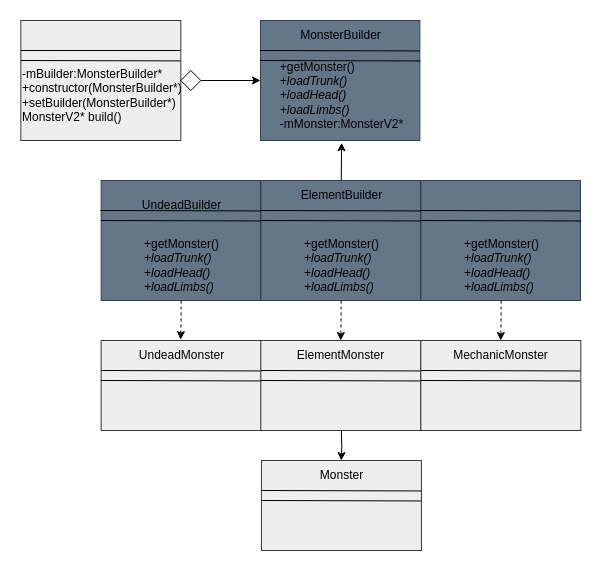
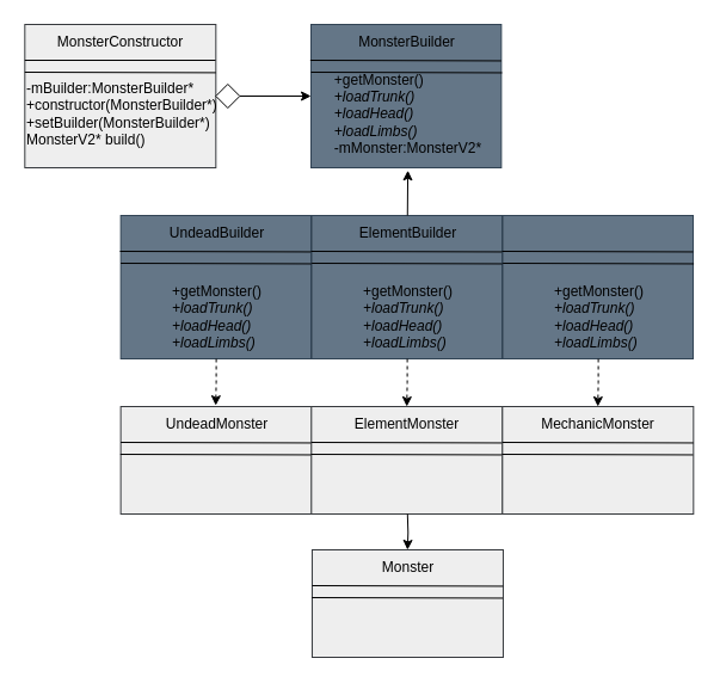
  <mxCell id="0" />
  <mxCell id="1" parent="0" />
  <mxCell id="2" value="" style="group" parent="1" vertex="1" connectable="0"><mxGeometry x="259.36" y="20" width="160.64" height="120" as="geometry" /></mxCell>
  <mxCell id="3" value="" style="whiteSpace=wrap;html=1;fillColor=#647687;strokeColor=#314354;fontColor=#ffffff;" parent="2" vertex="1"><mxGeometry x="0.64" width="159.36" height="120" as="geometry" /></mxCell>
  <mxCell id="4" value="" style="edgeStyle=none;orthogonalLoop=1;jettySize=auto;html=1;endArrow=none;endFill=0;entryX=1.004;entryY=0.341;entryDx=0;entryDy=0;entryPerimeter=0;rounded=0;" parent="2" edge="1"><mxGeometry width="100" relative="1" as="geometry"><mxPoint y="30.0" as="sourcePoint" /><mxPoint x="160" y="30.46" as="targetPoint" /><Array as="points" /></mxGeometry></mxCell>
  <mxCell id="5" value="" style="edgeStyle=none;orthogonalLoop=1;jettySize=auto;html=1;endArrow=none;endFill=0;entryX=1.004;entryY=0.341;entryDx=0;entryDy=0;entryPerimeter=0;rounded=0;" parent="2" edge="1"><mxGeometry width="100" relative="1" as="geometry"><mxPoint x="0.64" y="40" as="sourcePoint" /><mxPoint x="160.64" y="40.46" as="targetPoint" /><Array as="points" /></mxGeometry></mxCell>
  <mxCell id="6" value="MonsterBuilder" style="text;html=1;align=center;verticalAlign=middle;resizable=0;points=[];autosize=1;strokeColor=none;fillColor=none;" parent="2" vertex="1"><mxGeometry x="30.64" width="100" height="30" as="geometry" /></mxCell>
  <mxCell id="7" value="&lt;div style=&quot;text-align: left;&quot;&gt;&lt;span style=&quot;background-color: initial;&quot;&gt;+getMonster()&lt;/span&gt;&lt;/div&gt;&lt;div style=&quot;font-style: italic; text-align: left;&quot;&gt;&lt;i style=&quot;background-color: initial;&quot;&gt;+loadTrunk()&lt;/i&gt;&lt;/div&gt;&lt;div style=&quot;font-style: italic; text-align: left;&quot;&gt;&lt;i style=&quot;background-color: initial;&quot;&gt;+loadHead()&lt;/i&gt;&lt;/div&gt;&lt;div style=&quot;font-style: italic; text-align: left;&quot;&gt;&lt;i style=&quot;background-color: initial;&quot;&gt;+loadLimbs()&lt;/i&gt;&lt;/div&gt;&lt;div style=&quot;text-align: left;&quot;&gt;&lt;span style=&quot;background-color: initial;&quot;&gt;-mMonster:MonsterV2*&lt;/span&gt;&lt;/div&gt;" style="text;html=1;align=center;verticalAlign=middle;resizable=0;points=[];autosize=1;strokeColor=none;fillColor=none;" parent="2" vertex="1"><mxGeometry x="6.28" y="30" width="150" height="90" as="geometry" /></mxCell>
  <mxCell id="8" value="" style="group" parent="1" vertex="1" connectable="0"><mxGeometry x="100" y="180" width="160.64" height="120" as="geometry" /></mxCell>
  <mxCell id="9" value="" style="whiteSpace=wrap;html=1;fillColor=#647687;strokeColor=#314354;fontColor=#ffffff;" parent="8" vertex="1"><mxGeometry x="0.64" width="159.36" height="120" as="geometry" /></mxCell>
  <mxCell id="10" value="" style="edgeStyle=none;orthogonalLoop=1;jettySize=auto;html=1;endArrow=none;endFill=0;entryX=1.004;entryY=0.341;entryDx=0;entryDy=0;entryPerimeter=0;rounded=0;" parent="8" edge="1"><mxGeometry width="100" relative="1" as="geometry"><mxPoint y="30.0" as="sourcePoint" /><mxPoint x="160" y="30.46" as="targetPoint" /><Array as="points" /></mxGeometry></mxCell>
  <mxCell id="11" value="" style="edgeStyle=none;orthogonalLoop=1;jettySize=auto;html=1;endArrow=none;endFill=0;entryX=1.004;entryY=0.341;entryDx=0;entryDy=0;entryPerimeter=0;rounded=0;" parent="8" edge="1"><mxGeometry width="100" relative="1" as="geometry"><mxPoint x="0.64" y="40" as="sourcePoint" /><mxPoint x="160.64" y="40.46" as="targetPoint" /><Array as="points" /></mxGeometry></mxCell>
- <mxCell id="12" value="UndeadBuilder" style="text;html=1;align=center;verticalAlign=middle;resizable=0;points=[];autosize=1;strokeColor=none;fillColor=none;" parent="8" vertex="1"><mxGeometry x="30.64" y="10" width="100" height="30" as="geometry" /></mxCell>
+ <mxCell id="12" value="UndeadBuilder" style="text;html=1;align=center;verticalAlign=middle;resizable=0;points=[];autosize=1;strokeColor=none;fillColor=none;" parent="8" vertex="1"><mxGeometry x="30.64" width="100" height="30" as="geometry" /></mxCell>
  <mxCell id="13" value="&lt;div style=&quot;text-align: left;&quot;&gt;&lt;span style=&quot;background-color: initial;&quot;&gt;+getMonster()&lt;/span&gt;&lt;/div&gt;&lt;i&gt;&lt;div style=&quot;text-align: left;&quot;&gt;&lt;i style=&quot;background-color: initial;&quot;&gt;+loadTrunk()&lt;/i&gt;&lt;/div&gt;&lt;div style=&quot;text-align: left;&quot;&gt;&lt;i style=&quot;background-color: initial;&quot;&gt;+loadHead()&lt;/i&gt;&lt;/div&gt;&lt;div style=&quot;text-align: left;&quot;&gt;&lt;i style=&quot;background-color: initial;&quot;&gt;+loadLimbs()&lt;/i&gt;&lt;/div&gt;&lt;/i&gt;" style="text;html=1;align=center;verticalAlign=middle;resizable=0;points=[];autosize=1;strokeColor=none;fillColor=none;" parent="8" vertex="1"><mxGeometry x="30.64" y="50" width="100" height="70" as="geometry" /></mxCell>
  <mxCell id="14" value="" style="group" parent="1" vertex="1" connectable="0"><mxGeometry x="260" y="180" width="160.64" height="120" as="geometry" /></mxCell>
  <mxCell id="15" value="" style="whiteSpace=wrap;html=1;fillColor=#647687;strokeColor=#314354;fontColor=#ffffff;" parent="14" vertex="1"><mxGeometry x="0.64" width="159.36" height="120" as="geometry" /></mxCell>
  <mxCell id="16" value="" style="edgeStyle=none;orthogonalLoop=1;jettySize=auto;html=1;endArrow=none;endFill=0;entryX=1.004;entryY=0.341;entryDx=0;entryDy=0;entryPerimeter=0;rounded=0;" parent="14" edge="1"><mxGeometry width="100" relative="1" as="geometry"><mxPoint y="30.0" as="sourcePoint" /><mxPoint x="160" y="30.46" as="targetPoint" /><Array as="points" /></mxGeometry></mxCell>
  <mxCell id="17" value="" style="edgeStyle=none;orthogonalLoop=1;jettySize=auto;html=1;endArrow=none;endFill=0;entryX=1.004;entryY=0.341;entryDx=0;entryDy=0;entryPerimeter=0;rounded=0;" parent="14" edge="1"><mxGeometry width="100" relative="1" as="geometry"><mxPoint x="0.64" y="40" as="sourcePoint" /><mxPoint x="160.64" y="40.46" as="targetPoint" /><Array as="points" /></mxGeometry></mxCell>
  <mxCell id="18" value="ElementBuilder" style="text;html=1;align=center;verticalAlign=middle;resizable=0;points=[];autosize=1;strokeColor=none;fillColor=none;" parent="14" vertex="1"><mxGeometry x="30.64" width="100" height="30" as="geometry" /></mxCell>
  <mxCell id="19" value="&lt;div style=&quot;text-align: left;&quot;&gt;&lt;span style=&quot;background-color: initial;&quot;&gt;+getMonster()&lt;/span&gt;&lt;/div&gt;&lt;i&gt;&lt;div style=&quot;text-align: left;&quot;&gt;&lt;i style=&quot;background-color: initial;&quot;&gt;+loadTrunk()&lt;/i&gt;&lt;/div&gt;&lt;div style=&quot;text-align: left;&quot;&gt;&lt;i style=&quot;background-color: initial;&quot;&gt;+loadHead()&lt;/i&gt;&lt;/div&gt;&lt;div style=&quot;text-align: left;&quot;&gt;&lt;i style=&quot;background-color: initial;&quot;&gt;+loadLimbs()&lt;/i&gt;&lt;/div&gt;&lt;/i&gt;" style="text;html=1;align=center;verticalAlign=middle;resizable=0;points=[];autosize=1;strokeColor=none;fillColor=none;" parent="14" vertex="1"><mxGeometry x="30.64" y="50" width="100" height="70" as="geometry" /></mxCell>
  <mxCell id="20" value="" style="group" parent="1" vertex="1" connectable="0"><mxGeometry x="420" y="180" width="160.64" height="120" as="geometry" /></mxCell>
  <mxCell id="21" value="" style="whiteSpace=wrap;html=1;fillColor=#647687;strokeColor=#314354;fontColor=#ffffff;" parent="20" vertex="1"><mxGeometry x="0.64" width="159.36" height="120" as="geometry" /></mxCell>
  <mxCell id="22" value="" style="edgeStyle=none;orthogonalLoop=1;jettySize=auto;html=1;endArrow=none;endFill=0;entryX=1.004;entryY=0.341;entryDx=0;entryDy=0;entryPerimeter=0;rounded=0;" parent="20" edge="1"><mxGeometry width="100" relative="1" as="geometry"><mxPoint y="30.0" as="sourcePoint" /><mxPoint x="160" y="30.46" as="targetPoint" /><Array as="points" /></mxGeometry></mxCell>
  <mxCell id="23" value="" style="edgeStyle=none;orthogonalLoop=1;jettySize=auto;html=1;endArrow=none;endFill=0;entryX=1.004;entryY=0.341;entryDx=0;entryDy=0;entryPerimeter=0;rounded=0;" parent="20" edge="1"><mxGeometry width="100" relative="1" as="geometry"><mxPoint x="0.64" y="40" as="sourcePoint" /><mxPoint x="160.64" y="40.46" as="targetPoint" /><Array as="points" /></mxGeometry></mxCell>
  <mxCell id="24" value="&lt;div style=&quot;text-align: left;&quot;&gt;&lt;span style=&quot;background-color: initial;&quot;&gt;+getMonster()&lt;/span&gt;&lt;/div&gt;&lt;i&gt;&lt;div style=&quot;text-align: left;&quot;&gt;&lt;i style=&quot;background-color: initial;&quot;&gt;+loadTrunk()&lt;/i&gt;&lt;/div&gt;&lt;div style=&quot;text-align: left;&quot;&gt;&lt;i style=&quot;background-color: initial;&quot;&gt;+loadHead()&lt;/i&gt;&lt;/div&gt;&lt;div style=&quot;text-align: left;&quot;&gt;&lt;i style=&quot;background-color: initial;&quot;&gt;+loadLimbs()&lt;/i&gt;&lt;/div&gt;&lt;/i&gt;" style="text;html=1;align=center;verticalAlign=middle;resizable=0;points=[];autosize=1;strokeColor=none;fillColor=none;" parent="20" vertex="1"><mxGeometry x="30.64" y="50" width="100" height="70" as="geometry" /></mxCell>
  <mxCell id="25" style="edgeStyle=none;html=1;entryX=0.503;entryY=1.025;entryDx=0;entryDy=0;entryPerimeter=0;" parent="1" source="18" target="7" edge="1"><mxGeometry relative="1" as="geometry" /></mxCell>
  <mxCell id="26" value="" style="group" parent="1" vertex="1" connectable="0"><mxGeometry x="100.32" y="340" width="160.32" height="90" as="geometry" /></mxCell>
  <mxCell id="27" value="" style="group;fillColor=#eeeeee;strokeColor=#36393d;container=0;" parent="26" vertex="1" connectable="0"><mxGeometry x="0.32" width="160" height="90" as="geometry" /></mxCell>
  <mxCell id="28" value="" style="edgeStyle=none;orthogonalLoop=1;jettySize=auto;html=1;endArrow=none;endFill=0;entryX=1.004;entryY=0.341;entryDx=0;entryDy=0;entryPerimeter=0;rounded=0;" parent="26" edge="1"><mxGeometry width="100" relative="1" as="geometry"><mxPoint x="0.32" y="30" as="sourcePoint" /><mxPoint x="160.32" y="30.46" as="targetPoint" /><Array as="points" /></mxGeometry></mxCell>
  <mxCell id="29" value="" style="edgeStyle=none;orthogonalLoop=1;jettySize=auto;html=1;endArrow=none;endFill=0;entryX=1.004;entryY=0.341;entryDx=0;entryDy=0;entryPerimeter=0;rounded=0;" parent="26" edge="1"><mxGeometry width="100" relative="1" as="geometry"><mxPoint y="40" as="sourcePoint" /><mxPoint x="160" y="40.46" as="targetPoint" /><Array as="points" /></mxGeometry></mxCell>
  <mxCell id="30" value="UndeadMonster" style="text;html=1;align=center;verticalAlign=middle;resizable=0;points=[];autosize=1;strokeColor=none;fillColor=none;" parent="26" vertex="1"><mxGeometry x="25.32" width="110" height="30" as="geometry" /></mxCell>
  <mxCell id="31" value="" style="group" parent="1" vertex="1" connectable="0"><mxGeometry x="260" y="340" width="160.32" height="90" as="geometry" /></mxCell>
  <mxCell id="32" value="" style="group;fillColor=#eeeeee;strokeColor=#36393d;container=0;" parent="31" vertex="1" connectable="0"><mxGeometry x="0.32" width="160" height="90" as="geometry" /></mxCell>
  <mxCell id="33" value="" style="edgeStyle=none;orthogonalLoop=1;jettySize=auto;html=1;endArrow=none;endFill=0;entryX=1.004;entryY=0.341;entryDx=0;entryDy=0;entryPerimeter=0;rounded=0;" parent="31" edge="1"><mxGeometry width="100" relative="1" as="geometry"><mxPoint x="0.32" y="30" as="sourcePoint" /><mxPoint x="160.32" y="30.46" as="targetPoint" /><Array as="points" /></mxGeometry></mxCell>
  <mxCell id="34" value="" style="edgeStyle=none;orthogonalLoop=1;jettySize=auto;html=1;endArrow=none;endFill=0;entryX=1.004;entryY=0.341;entryDx=0;entryDy=0;entryPerimeter=0;rounded=0;" parent="31" edge="1"><mxGeometry width="100" relative="1" as="geometry"><mxPoint y="40" as="sourcePoint" /><mxPoint x="160" y="40.46" as="targetPoint" /><Array as="points" /></mxGeometry></mxCell>
  <mxCell id="35" value="ElementMonster" style="text;html=1;align=center;verticalAlign=middle;resizable=0;points=[];autosize=1;strokeColor=none;fillColor=none;" parent="31" vertex="1"><mxGeometry x="25.16" width="110" height="30" as="geometry" /></mxCell>
  <mxCell id="36" value="" style="group" parent="1" vertex="1" connectable="0"><mxGeometry x="420" y="340" width="160.32" height="90" as="geometry" /></mxCell>
  <mxCell id="37" value="" style="group;fillColor=#eeeeee;strokeColor=#36393d;container=0;" parent="36" vertex="1" connectable="0"><mxGeometry x="0.32" width="160" height="90" as="geometry" /></mxCell>
  <mxCell id="38" value="" style="edgeStyle=none;orthogonalLoop=1;jettySize=auto;html=1;endArrow=none;endFill=0;entryX=1.004;entryY=0.341;entryDx=0;entryDy=0;entryPerimeter=0;rounded=0;" parent="36" edge="1"><mxGeometry width="100" relative="1" as="geometry"><mxPoint x="0.32" y="30" as="sourcePoint" /><mxPoint x="160.32" y="30.46" as="targetPoint" /><Array as="points" /></mxGeometry></mxCell>
  <mxCell id="39" value="" style="edgeStyle=none;orthogonalLoop=1;jettySize=auto;html=1;endArrow=none;endFill=0;entryX=1.004;entryY=0.341;entryDx=0;entryDy=0;entryPerimeter=0;rounded=0;" parent="36" edge="1"><mxGeometry width="100" relative="1" as="geometry"><mxPoint y="40" as="sourcePoint" /><mxPoint x="160" y="40.46" as="targetPoint" /><Array as="points" /></mxGeometry></mxCell>
  <mxCell id="40" value="MechanicMonster" style="text;html=1;align=center;verticalAlign=middle;resizable=0;points=[];autosize=1;strokeColor=none;fillColor=none;" parent="36" vertex="1"><mxGeometry x="20.16" width="120" height="30" as="geometry" /></mxCell>
  <mxCell id="41" style="edgeStyle=orthogonalEdgeStyle;rounded=0;html=1;entryX=0.496;entryY=-0.03;entryDx=0;entryDy=0;entryPerimeter=0;endArrow=classic;endFill=1;dashed=1;" parent="1" source="13" target="30" edge="1"><mxGeometry relative="1" as="geometry" /></mxCell>
  <mxCell id="42" style="edgeStyle=orthogonalEdgeStyle;rounded=0;html=1;dashed=1;endArrow=classic;endFill=1;" parent="1" source="19" target="35" edge="1"><mxGeometry relative="1" as="geometry" /></mxCell>
  <mxCell id="43" style="edgeStyle=orthogonalEdgeStyle;rounded=0;html=1;dashed=1;endArrow=classic;endFill=1;" parent="1" source="24" target="40" edge="1"><mxGeometry relative="1" as="geometry" /></mxCell>
  <mxCell id="44" value="" style="group" parent="1" vertex="1" connectable="0"><mxGeometry x="260.64" y="460" width="160.32" height="90" as="geometry" /></mxCell>
  <mxCell id="45" value="" style="group;fillColor=#eeeeee;strokeColor=#36393d;container=0;" parent="44" vertex="1" connectable="0"><mxGeometry x="0.32" width="160" height="90" as="geometry" /></mxCell>
  <mxCell id="46" value="" style="edgeStyle=none;orthogonalLoop=1;jettySize=auto;html=1;endArrow=none;endFill=0;entryX=1.004;entryY=0.341;entryDx=0;entryDy=0;entryPerimeter=0;rounded=0;" parent="44" edge="1"><mxGeometry width="100" relative="1" as="geometry"><mxPoint x="0.32" y="30" as="sourcePoint" /><mxPoint x="160.32" y="30.46" as="targetPoint" /><Array as="points" /></mxGeometry></mxCell>
  <mxCell id="47" value="" style="edgeStyle=none;orthogonalLoop=1;jettySize=auto;html=1;endArrow=none;endFill=0;entryX=1.004;entryY=0.341;entryDx=0;entryDy=0;entryPerimeter=0;rounded=0;" parent="44" edge="1"><mxGeometry width="100" relative="1" as="geometry"><mxPoint y="40" as="sourcePoint" /><mxPoint x="160" y="40.46" as="targetPoint" /><Array as="points" /></mxGeometry></mxCell>
  <mxCell id="48" value="Monster" style="text;html=1;align=center;verticalAlign=middle;resizable=0;points=[];autosize=1;strokeColor=none;fillColor=none;" parent="44" vertex="1"><mxGeometry x="45.16" width="70" height="30" as="geometry" /></mxCell>
  <mxCell id="49" style="edgeStyle=orthogonalEdgeStyle;rounded=0;html=1;endArrow=classic;endFill=1;" parent="1" target="48" edge="1"><mxGeometry relative="1" as="geometry"><mxPoint x="340.8" y="430" as="sourcePoint" /></mxGeometry></mxCell>
  <mxCell id="50" value="" style="group" parent="1" vertex="1" connectable="0"><mxGeometry x="20.32" y="20" width="200" height="120" as="geometry" /></mxCell>
  <mxCell id="51" value="" style="group;fillColor=#eeeeee;strokeColor=#36393d;container=0;" parent="50" vertex="1" connectable="0"><mxGeometry x="7.105e-15" width="160" height="120" as="geometry" /></mxCell>
  <mxCell id="52" value="" style="edgeStyle=none;orthogonalLoop=1;jettySize=auto;html=1;endArrow=none;endFill=0;rounded=0;" parent="50" edge="1"><mxGeometry width="100" relative="1" as="geometry"><mxPoint y="29.997" as="sourcePoint" /><mxPoint x="159.68" y="30" as="targetPoint" /><Array as="points" /></mxGeometry></mxCell>
  <mxCell id="53" value="" style="edgeStyle=none;orthogonalLoop=1;jettySize=auto;html=1;endArrow=none;endFill=0;entryX=1.004;entryY=0.341;entryDx=0;entryDy=0;entryPerimeter=0;rounded=0;" parent="50" edge="1"><mxGeometry width="100" relative="1" as="geometry"><mxPoint x="7.105e-15" y="39.996" as="sourcePoint" /><mxPoint x="160" y="40.404" as="targetPoint" /><Array as="points" /></mxGeometry></mxCell>
+ <mxCell id="54" value="MonsterConstructor" style="text;html=1;align=center;verticalAlign=middle;resizable=0;points=[];autosize=1;strokeColor=none;fillColor=none;" parent="50" vertex="1"><mxGeometry x="15" width="130" height="30" as="geometry" /></mxCell>
  <mxCell id="55" value="-mBuilder:MonsterBuilder*&lt;br&gt;+constructor(MonsterBuilder*)&lt;br&gt;+setBuilder(MonsterBuilder*)&lt;br&gt;MonsterV2* build()&lt;br&gt;" style="text;html=1;align=left;verticalAlign=middle;resizable=0;points=[];autosize=1;strokeColor=none;fillColor=none;" parent="50" vertex="1"><mxGeometry y="40" width="180" height="70" as="geometry" /></mxCell>
  <mxCell id="56" value="" style="rhombus;whiteSpace=wrap;html=1;fontSize=10;rotation=-180;" parent="50" vertex="1"><mxGeometry x="160" y="50.0" width="20" height="20" as="geometry" /></mxCell>
  <mxCell id="57" style="edgeStyle=none;rounded=0;html=1;exitX=0;exitY=0.5;exitDx=0;exitDy=0;strokeColor=default;fontSize=10;endArrow=classic;endFill=1;entryX=0;entryY=0.5;entryDx=0;entryDy=0;" parent="1" source="56" target="3" edge="1"><mxGeometry relative="1" as="geometry"><mxPoint x="220.32" y="80" as="targetPoint" /></mxGeometry></mxCell>
